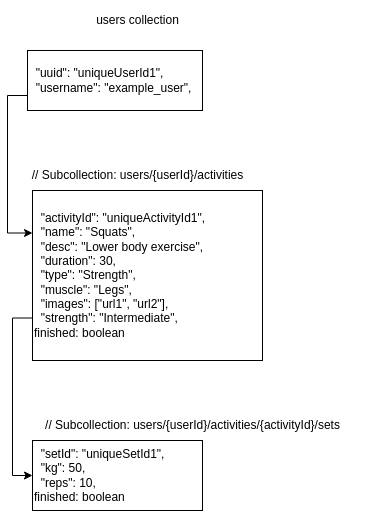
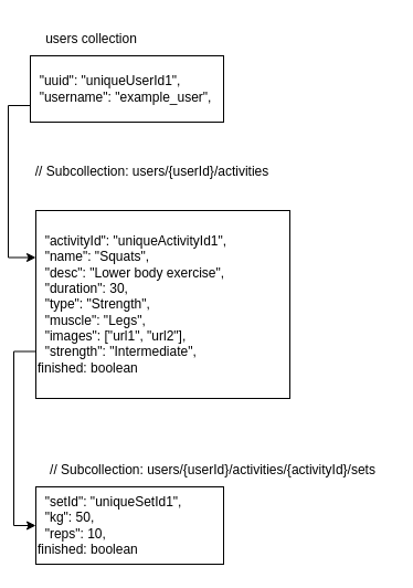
  <mxCell id="0" />
  <mxCell id="1" parent="0" />
  <mxCell id="2" style="edgeStyle=orthogonalEdgeStyle;rounded=0;orthogonalLoop=1;jettySize=auto;html=1;entryX=0;entryY=0.25;entryDx=0;entryDy=0;exitX=0;exitY=0.75;exitDx=0;exitDy=0;" edge="1" parent="1" source="3" target="6"><mxGeometry relative="1" as="geometry" /></mxCell>
  <mxCell id="3" value="&lt;div&gt;&lt;br&gt;&lt;/div&gt;&lt;div&gt;&amp;nbsp; &quot;uuid&quot;: &quot;uniqueUserId1&quot;,&lt;/div&gt;&lt;div&gt;&amp;nbsp; &quot;username&quot;: &quot;example_user&quot;,&lt;/div&gt;&lt;div&gt;&lt;br&gt;&lt;/div&gt;" style="rounded=0;whiteSpace=wrap;html=1;align=left;" vertex="1" parent="1"><mxGeometry x="25" y="50" width="175" height="60" as="geometry" /></mxCell>
- <mxCell id="4" value="users collection" style="text;html=1;align=center;verticalAlign=middle;resizable=0;points=[];autosize=1;strokeColor=none;fillColor=none;" vertex="1" parent="1"><mxGeometry x="80" y="5" width="110" height="30" as="geometry" /></mxCell>
+ <mxCell id="4" value="users collection" style="text;html=1;align=center;verticalAlign=middle;resizable=0;points=[];autosize=1;strokeColor=none;fillColor=none;" vertex="1" parent="1"><mxGeometry x="25" y="20" width="110" height="30" as="geometry" /></mxCell>
  <mxCell id="5" style="edgeStyle=orthogonalEdgeStyle;rounded=0;orthogonalLoop=1;jettySize=auto;html=1;entryX=0;entryY=0.5;entryDx=0;entryDy=0;exitX=0;exitY=0.75;exitDx=0;exitDy=0;" edge="1" parent="1" source="6" target="8"><mxGeometry relative="1" as="geometry" /></mxCell>
  <mxCell id="6" value="&lt;div&gt;&amp;nbsp; &quot;activityId&quot;: &quot;uniqueActivityId1&quot;,&lt;/div&gt;&lt;div&gt;&amp;nbsp; &quot;name&quot;: &quot;Squats&quot;,&lt;/div&gt;&lt;div&gt;&amp;nbsp; &quot;desc&quot;: &quot;Lower body exercise&quot;,&lt;/div&gt;&lt;div&gt;&amp;nbsp; &quot;duration&quot;: 30,&lt;/div&gt;&lt;div&gt;&amp;nbsp; &quot;type&quot;: &quot;Strength&quot;,&lt;/div&gt;&lt;div&gt;&amp;nbsp; &quot;muscle&quot;: &quot;Legs&quot;,&lt;/div&gt;&lt;div&gt;&amp;nbsp; &quot;images&quot;: [&quot;url1&quot;, &quot;url2&quot;],&lt;/div&gt;&lt;div&gt;&amp;nbsp; &quot;strength&quot;: &quot;Intermediate&quot;,&lt;/div&gt;&lt;div&gt;finished: boolean&lt;/div&gt;" style="rounded=0;whiteSpace=wrap;html=1;align=left;" vertex="1" parent="1"><mxGeometry x="30" y="190" width="230" height="170" as="geometry" /></mxCell>
- <mxCell id="7" value="// Subcollection: users/{userId}/activities" style="text;html=1;align=center;verticalAlign=middle;resizable=0;points=[];autosize=1;strokeColor=none;fillColor=none;" vertex="1" parent="1"><mxGeometry x="20" y="160" width="230" height="30" as="geometry" /></mxCell>
+ <mxCell id="7" value="// Subcollection: users/{userId}/activities" style="text;html=1;align=center;verticalAlign=middle;resizable=0;points=[];autosize=1;strokeColor=none;fillColor=none;" vertex="1" parent="1"><mxGeometry x="20" y="140" width="230" height="30" as="geometry" /></mxCell>
  <mxCell id="8" value="&lt;div&gt;&amp;nbsp; &quot;setId&quot;: &quot;uniqueSetId1&quot;,&lt;/div&gt;&lt;div&gt;&amp;nbsp; &quot;kg&quot;: 50,&lt;/div&gt;&lt;div&gt;&amp;nbsp; &quot;reps&quot;: 10,&amp;nbsp;&lt;/div&gt;&lt;div style=&quot;&quot;&gt;finished: boolean&lt;/div&gt;" style="rounded=0;whiteSpace=wrap;html=1;align=left;" vertex="1" parent="1"><mxGeometry x="30" y="440" width="170" height="70" as="geometry" /></mxCell>
  <mxCell id="9" value="// Subcollection: users/{userId}/activities/{activityId}/sets" style="text;html=1;align=center;verticalAlign=middle;resizable=0;points=[];autosize=1;strokeColor=none;fillColor=none;" vertex="1" parent="1"><mxGeometry x="30" y="410" width="320" height="30" as="geometry" /></mxCell>
